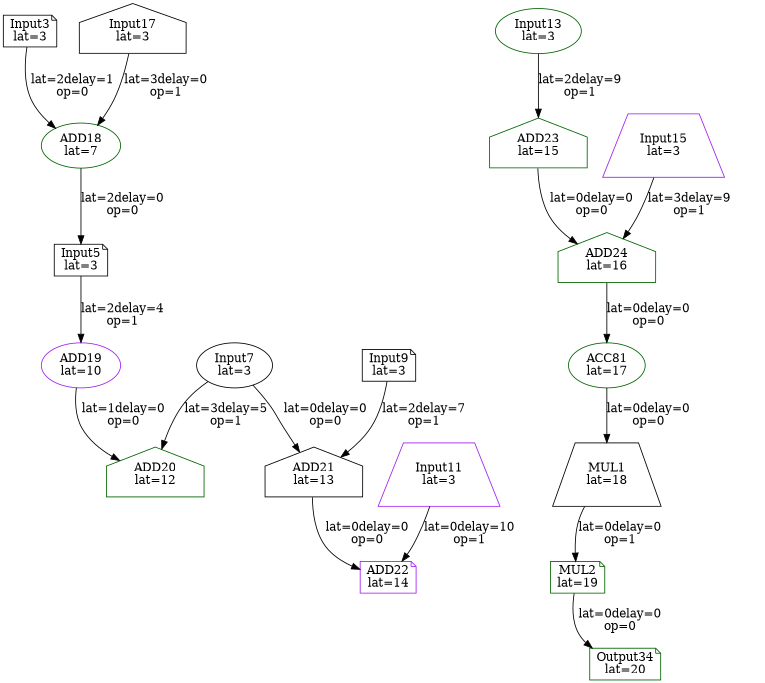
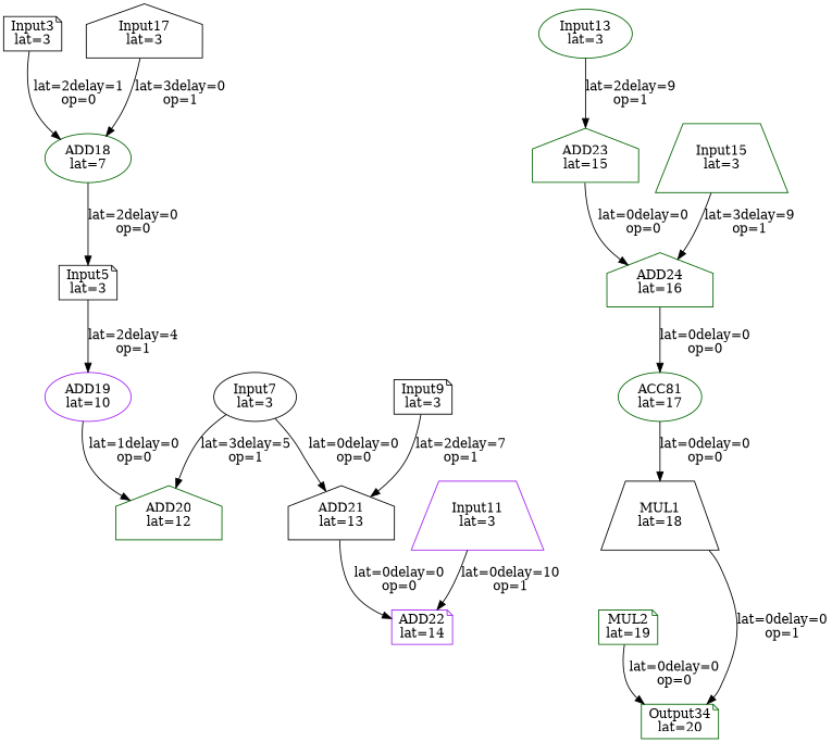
  digraph {
    node [color=darkgreen shape=note]
    Input3 [color=black label="\N\nlat=3"]
    ADD18 [label="\N\nlat=7" shape=ellipse]
    Input5 [color=black label="\N\nlat=3"]
    ADD19 [color=purple label="\N\nlat=10" shape=ellipse]
    ADD20 [label="\N\nlat=12" shape=house]
    Input7 [color=black label="\N\nlat=3" shape=ellipse]
    ADD21 [color=black label="\N\nlat=13" shape=house]
    Input9 [color=black label="\N\nlat=3"]
    ADD22 [color=purple label="\N\nlat=14"]
    Input11 [color=purple label="\N\nlat=3" shape=trapezium]
    Input13 [label="\N\nlat=3" shape=ellipse]
    ADD23 [label="\N\nlat=15" shape=house]
    ADD24 [label="\N\nlat=16" shape=house]
-   Input15 [color=purple label="\N\nlat=3" shape=trapezium]
+   Input15 [label="\N\nlat=3" shape=trapezium]
    ACC81 [label="\N\nlat=17" shape=ellipse]
    Input17 [color=black label="\N\nlat=3" shape=house]
    MUL1 [color=black label="\N\nlat=18" shape=trapezium]
    MUL2 [label="\N\nlat=19"]
    Output34 [label="\N\nlat=20"]
    Input3 -> ADD18 [label="lat=2\delay=1\nop=0"]
    ADD18 -> Input5 [label="lat=2\delay=0\nop=0"]
    Input5 -> ADD19 [label="lat=2\delay=4\nop=1"]
    ADD19 -> ADD20 [label="lat=1\delay=0\nop=0"]
    Input7 -> ADD20 [label="lat=3\delay=5\nop=1"]
    Input7 -> ADD21 [label="lat=0\delay=0\nop=0"]
    ADD21 -> ADD22 [label="lat=0\delay=0\nop=0"]
    Input9 -> ADD21 [label="lat=2\delay=7\nop=1"]
    Input11 -> ADD22 [label="lat=0\delay=10\nop=1"]
    Input13 -> ADD23 [label="lat=2\delay=9\nop=1"]
    ADD23 -> ADD24 [label="lat=0\delay=0\nop=0"]
    ADD24 -> ACC81 [label="lat=0\delay=0\nop=0"]
    Input15 -> ADD24 [label="lat=3\delay=9\nop=1"]
    ACC81 -> MUL1 [label="lat=0\delay=0\nop=0"]
    Input17 -> ADD18 [label="lat=3\delay=0\nop=1"]
-   MUL1 -> MUL2 [label="lat=0\delay=0\nop=1"]
+   MUL1 -> Output34 [label="lat=0\delay=0\nop=1"]
    MUL2 -> Output34 [label="lat=0\delay=0\nop=0"]
  }
